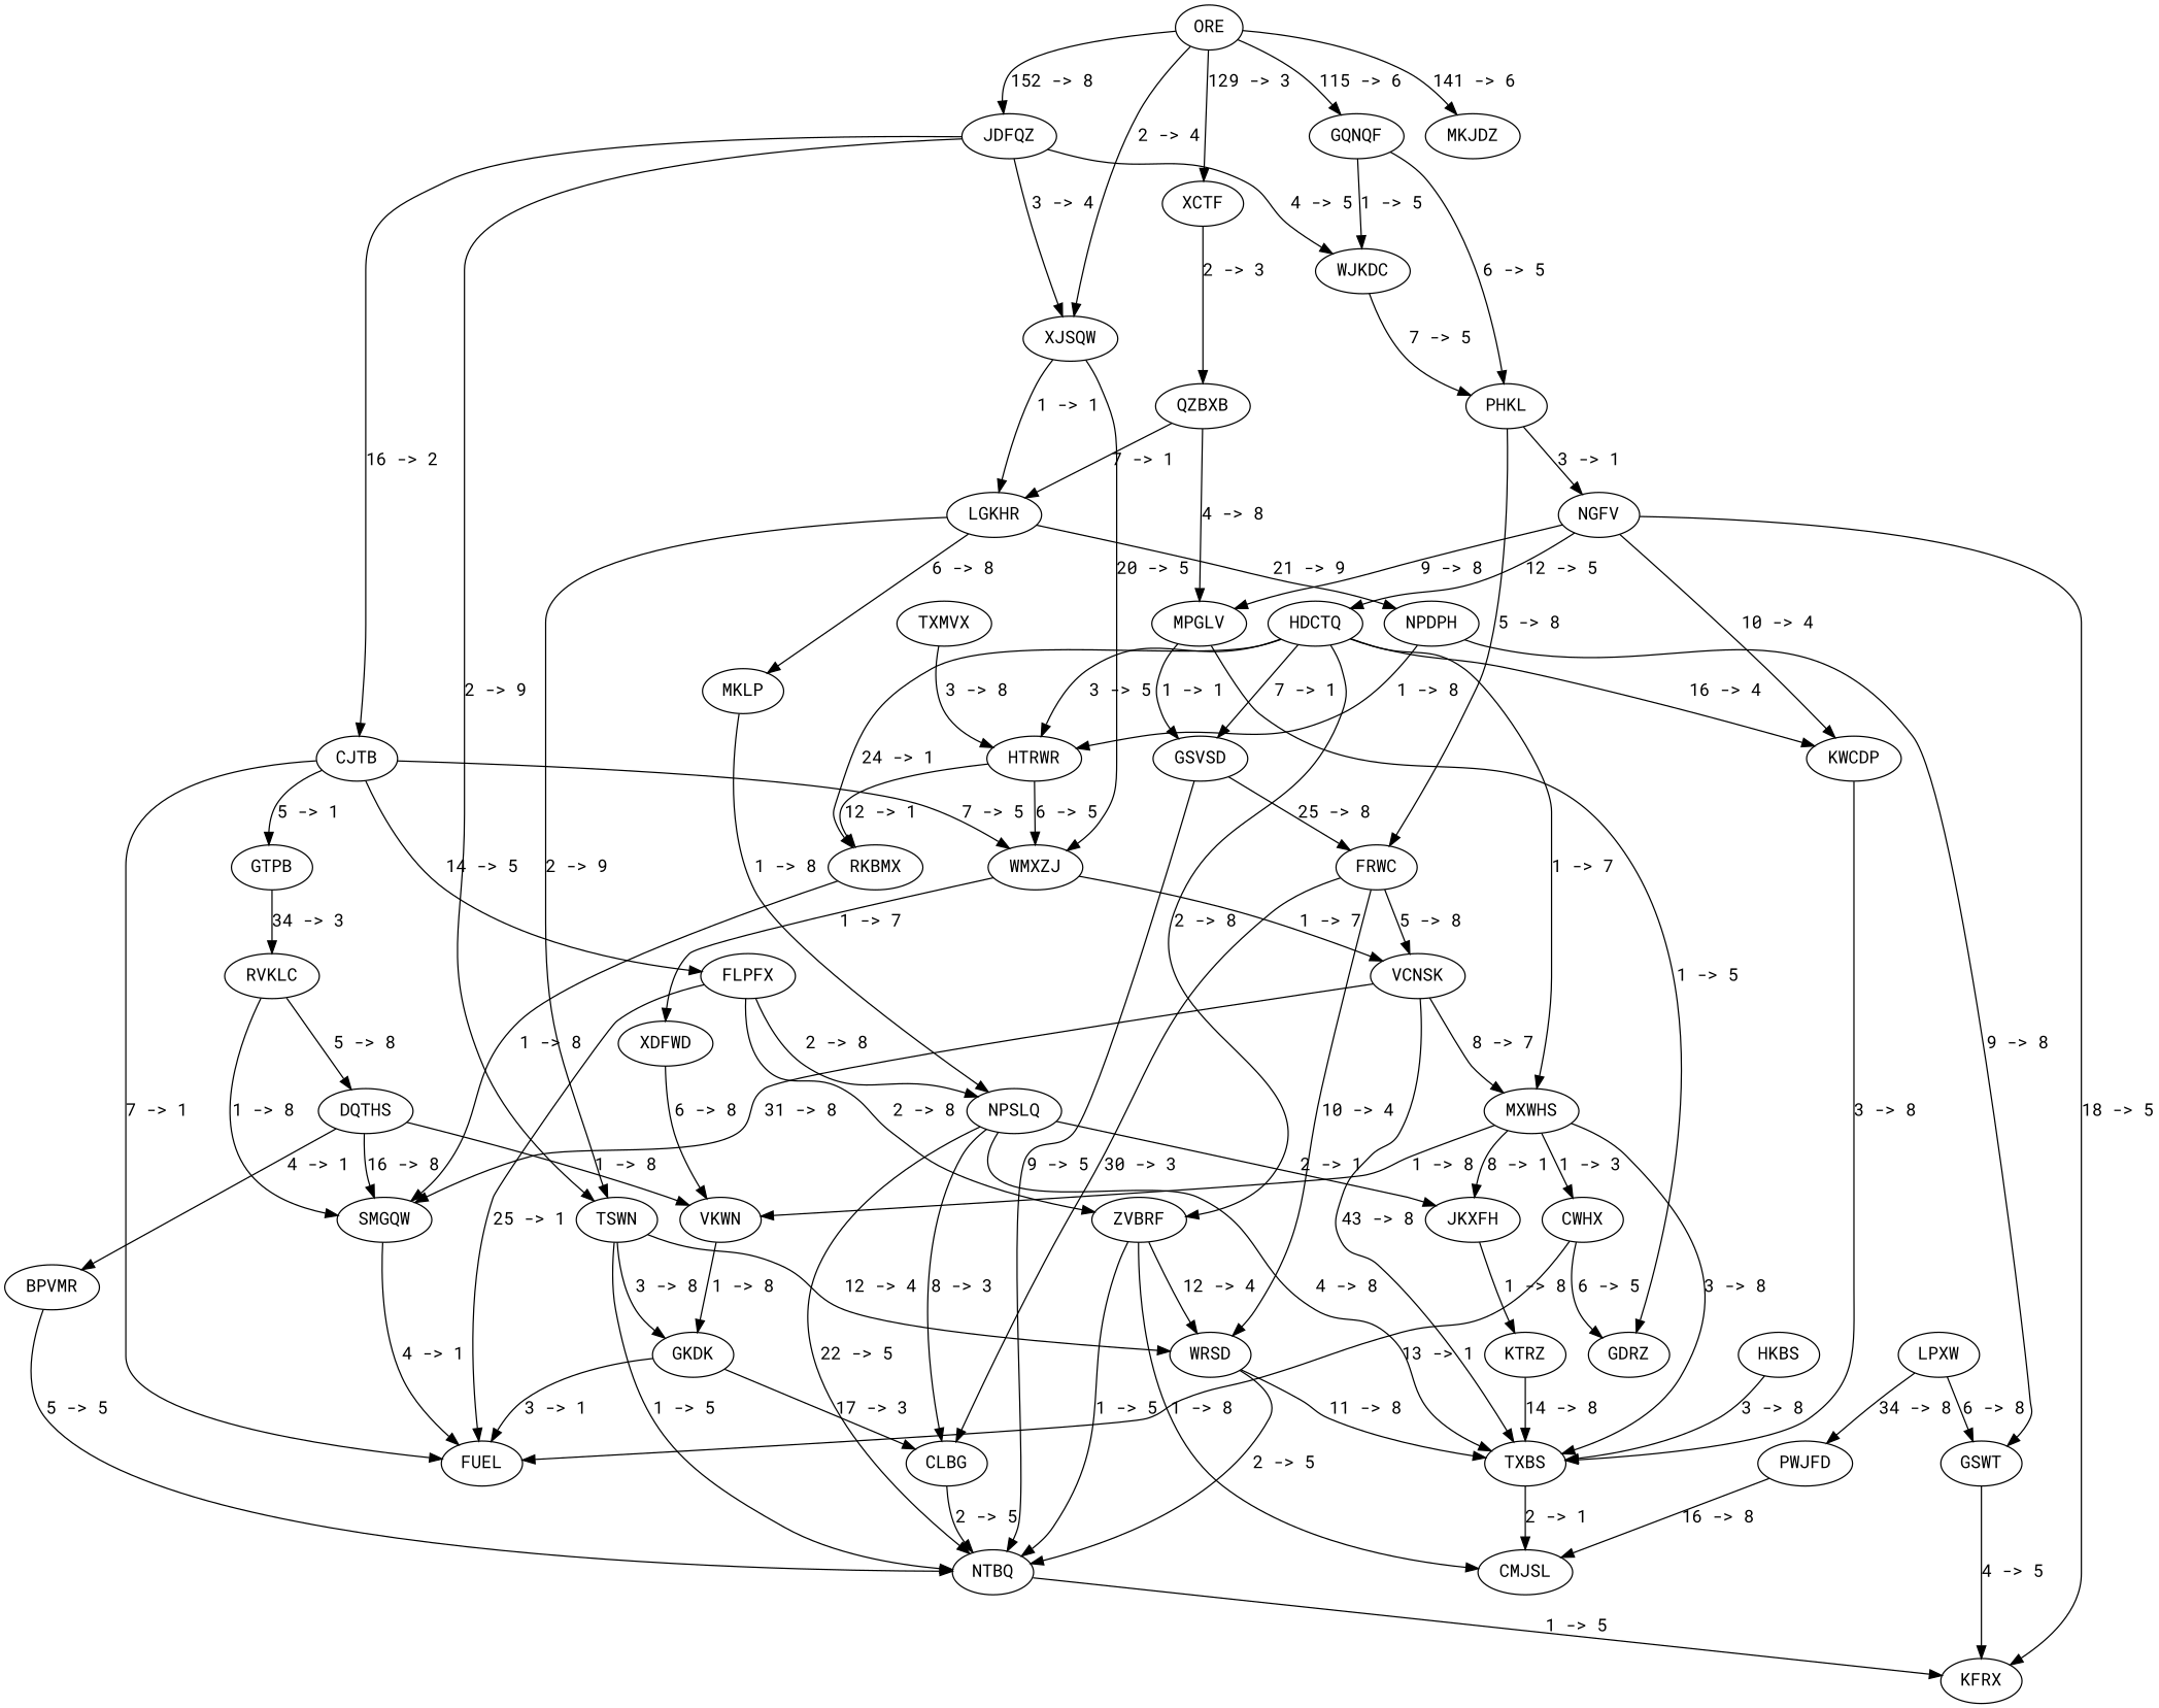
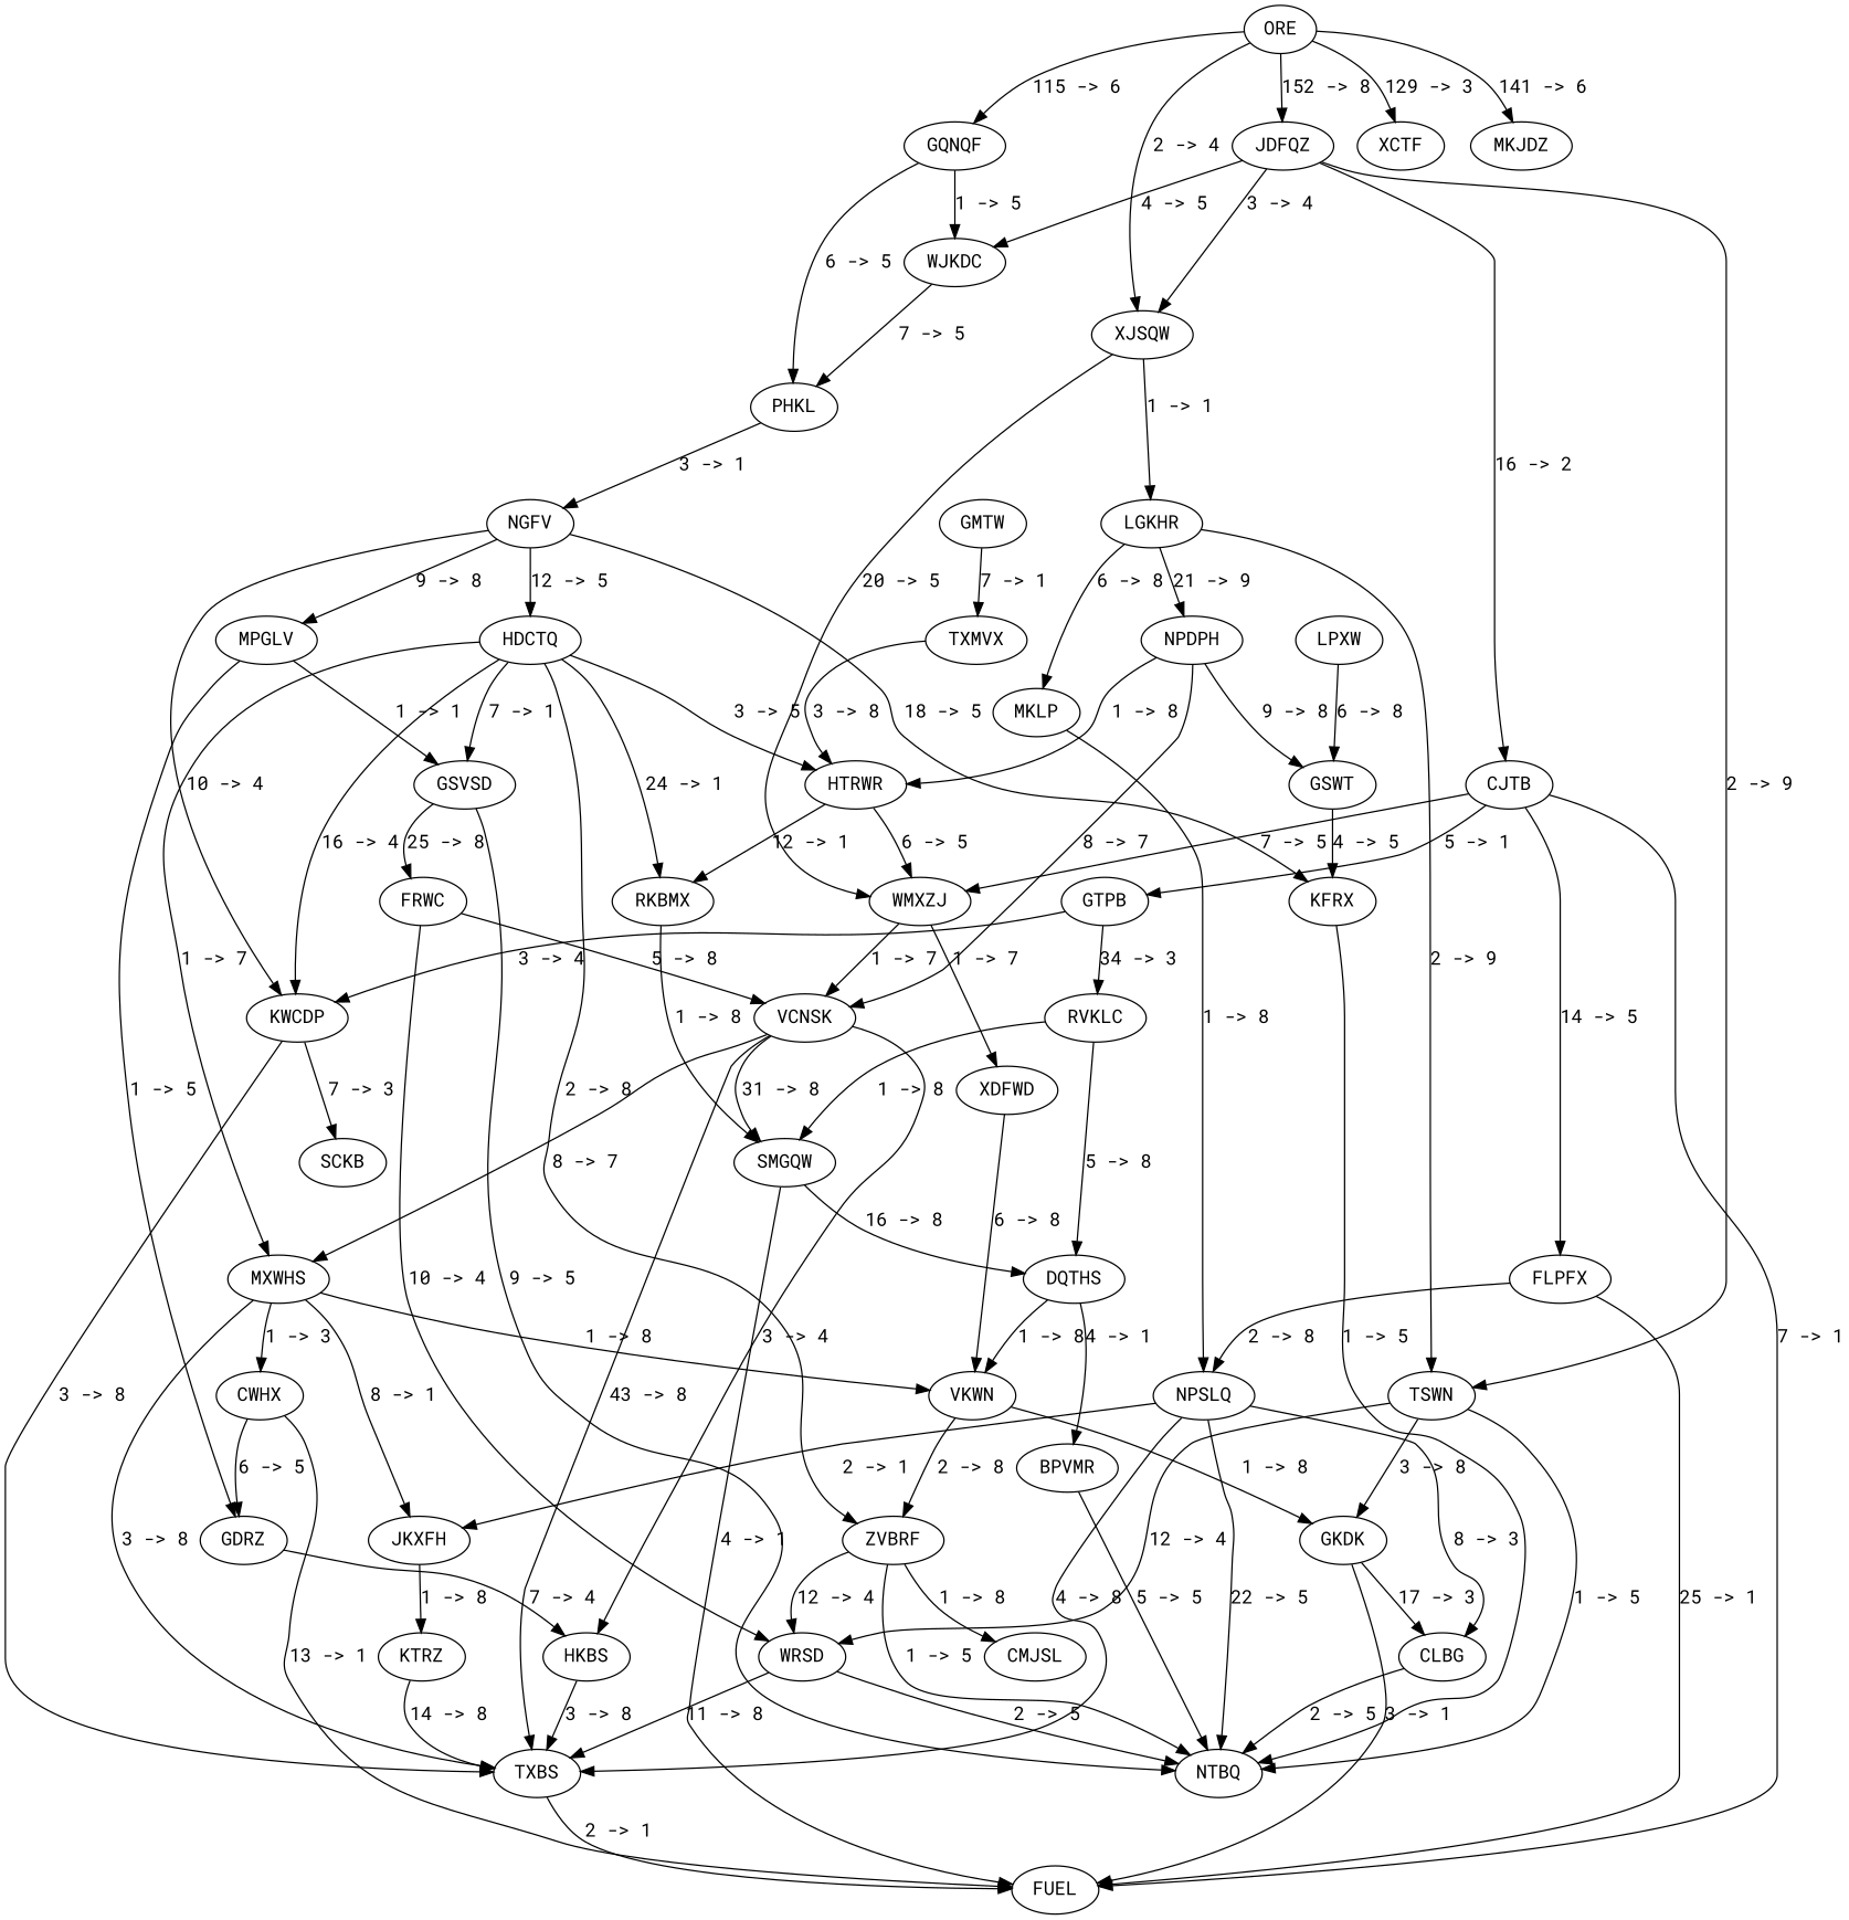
  digraph {
    fontname="Roboto Mono"
    node [fontname="Roboto Mono"]
    edge [fontname="Roboto Mono"]
    JKXFH
    KTRZ
    TXBS
    FUEL
    MPGLV
    GDRZ
    GSVSD
    HKBS
    FRWC
    NTBQ
    NGFV
    HDCTQ
    KFRX
    KWCDP
    HTRWR
    MXWHS
    RKBMX
    ZVBRF
-   QZBXB
+   SCKB
    LGKHR
    NPDPH
    TSWN
    MKLP
    GTPB
    RVKLC
    VCNSK
    GSWT
    SMGQW
    WMXZJ
    CWHX
    VKWN
    WRSD
    CLBG
    XDFWD
    FLPFX
    NPSLQ
    JDFQZ
    CJTB
    WJKDC
    XJSQW
    PHKL
    GKDK
    GQNQF
    CMJSL
    DQTHS
    BPVMR
    LPXW
-   PWJFD
    XCTF
    ORE
    MKJDZ
+   GMTW
    TXMVX
    JKXFH -> KTRZ [label="1 -> 8"]
    KTRZ -> TXBS [label="14 -> 8"]
-   TXBS -> CMJSL [label="2 -> 1"]
+   TXBS -> FUEL [label="2 -> 1"]
    MPGLV -> GDRZ [label="1 -> 5"]
    MPGLV -> GSVSD [label="1 -> 1"]
+   GDRZ -> HKBS [label="7 -> 4"]
    GSVSD -> FRWC [label="25 -> 8"]
    GSVSD -> NTBQ [label="9 -> 5"]
    HKBS -> TXBS [label="3 -> 8"]
    FRWC -> VCNSK [label="5 -> 8"]
    FRWC -> WRSD [label="10 -> 4"]
-   FRWC -> CLBG [label="30 -> 3"]
    NGFV -> MPGLV [label="9 -> 8"]
    NGFV -> HDCTQ [label="12 -> 5"]
    NGFV -> KFRX [label="18 -> 5"]
    NGFV -> KWCDP [label="10 -> 4"]
    HDCTQ -> GSVSD [label="7 -> 1"]
    HDCTQ -> KWCDP [label="16 -> 4"]
    HDCTQ -> HTRWR [label="3 -> 5"]
    HDCTQ -> MXWHS [label="1 -> 7"]
    HDCTQ -> RKBMX [label="24 -> 1"]
    HDCTQ -> ZVBRF [label="2 -> 8"]
-   NTBQ -> KFRX [label="1 -> 5"]
+   KFRX -> NTBQ [label="1 -> 5"]
    KWCDP -> TXBS [label="3 -> 8"]
+   KWCDP -> SCKB [label="7 -> 3"]
    HTRWR -> RKBMX [label="12 -> 1"]
    HTRWR -> WMXZJ [label="6 -> 5"]
    MXWHS -> JKXFH [label="8 -> 1"]
    MXWHS -> TXBS [label="3 -> 8"]
    MXWHS -> CWHX [label="1 -> 3"]
    MXWHS -> VKWN [label="1 -> 8"]
    RKBMX -> SMGQW [label="1 -> 8"]
    ZVBRF -> NTBQ [label="1 -> 5"]
    ZVBRF -> WRSD [label="12 -> 4"]
    ZVBRF -> CMJSL [label="1 -> 8"]
-   QZBXB -> MPGLV [label="4 -> 8"]
-   QZBXB -> LGKHR [label="7 -> 1"]
    LGKHR -> NPDPH [label="21 -> 9"]
    LGKHR -> TSWN [label="2 -> 9"]
    LGKHR -> MKLP [label="6 -> 8"]
    NPDPH -> HTRWR [label="1 -> 8"]
+   NPDPH -> VCNSK [label="8 -> 7"]
    NPDPH -> GSWT [label="9 -> 8"]
    TSWN -> NTBQ [label="1 -> 5"]
    TSWN -> WRSD [label="12 -> 4"]
    TSWN -> GKDK [label="3 -> 8"]
    MKLP -> NPSLQ [label="1 -> 8"]
+   GTPB -> KWCDP [label="3 -> 4"]
    GTPB -> RVKLC [label="34 -> 3"]
    RVKLC -> SMGQW [label="1 -> 8"]
    RVKLC -> DQTHS [label="5 -> 8"]
    VCNSK -> TXBS [label="43 -> 8"]
+   VCNSK -> HKBS [label="3 -> 4"]
    VCNSK -> MXWHS [label="8 -> 7"]
    VCNSK -> SMGQW [label="31 -> 8"]
    GSWT -> KFRX [label="4 -> 5"]
    SMGQW -> FUEL [label="4 -> 1"]
    WMXZJ -> VCNSK [label="1 -> 7"]
    WMXZJ -> XDFWD [label="1 -> 7"]
    CWHX -> FUEL [label="13 -> 1"]
    CWHX -> GDRZ [label="6 -> 5"]
-   FLPFX -> ZVBRF [label="2 -> 8"]
+   VKWN -> ZVBRF [label="2 -> 8"]
    VKWN -> GKDK [label="1 -> 8"]
    WRSD -> TXBS [label="11 -> 8"]
    WRSD -> NTBQ [label="2 -> 5"]
    CLBG -> NTBQ [label="2 -> 5"]
    XDFWD -> VKWN [label="6 -> 8"]
    FLPFX -> FUEL [label="25 -> 1"]
    FLPFX -> NPSLQ [label="2 -> 8"]
    NPSLQ -> JKXFH [label="2 -> 1"]
    NPSLQ -> TXBS [label="4 -> 8"]
    NPSLQ -> NTBQ [label="22 -> 5"]
    NPSLQ -> CLBG [label="8 -> 3"]
    JDFQZ -> TSWN [label="2 -> 9"]
    JDFQZ -> CJTB [label="16 -> 2"]
    JDFQZ -> WJKDC [label="4 -> 5"]
    JDFQZ -> XJSQW [label="3 -> 4"]
    CJTB -> FUEL [label="7 -> 1"]
    CJTB -> GTPB [label="5 -> 1"]
    CJTB -> WMXZJ [label="7 -> 5"]
    CJTB -> FLPFX [label="14 -> 5"]
    WJKDC -> PHKL [label="7 -> 5"]
    XJSQW -> LGKHR [label="1 -> 1"]
    XJSQW -> WMXZJ [label="20 -> 5"]
-   PHKL -> FRWC [label="5 -> 8"]
    PHKL -> NGFV [label="3 -> 1"]
    GKDK -> FUEL [label="3 -> 1"]
    GKDK -> CLBG [label="17 -> 3"]
    GQNQF -> WJKDC [label="1 -> 5"]
    GQNQF -> PHKL [label="6 -> 5"]
-   DQTHS -> SMGQW [label="16 -> 8"]
+   SMGQW -> DQTHS [label="16 -> 8"]
    DQTHS -> VKWN [label="1 -> 8"]
    DQTHS -> BPVMR [label="4 -> 1"]
    BPVMR -> NTBQ [label="5 -> 5"]
    LPXW -> GSWT [label="6 -> 8"]
-   LPXW -> PWJFD [label="34 -> 8"]
-   PWJFD -> CMJSL [label="16 -> 8"]
-   XCTF -> QZBXB [label="2 -> 3"]
    ORE -> JDFQZ [label="152 -> 8"]
    ORE -> XJSQW [label="2 -> 4"]
    ORE -> GQNQF [label="115 -> 6"]
    ORE -> XCTF [label="129 -> 3"]
    ORE -> MKJDZ [label="141 -> 6"]
+   GMTW -> TXMVX [label="7 -> 1"]
    TXMVX -> HTRWR [label="3 -> 8"]
  }
